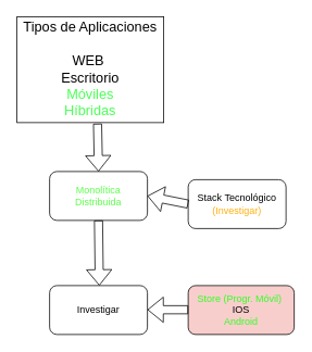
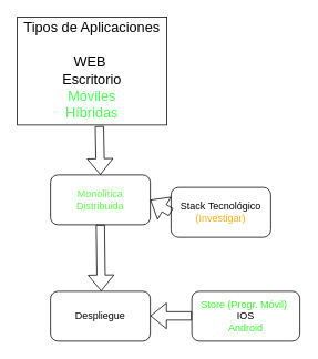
  <mxCell id="0" />
  <mxCell id="1" parent="0" />
  <mxCell id="2" value="&lt;font style=&quot;font-size: 17px;&quot;&gt;Tipos de Aplicaciones&lt;br&gt;&lt;br&gt;WEB&amp;nbsp;&lt;br&gt;Escritorio&lt;br&gt;&lt;font color=&quot;#4aff56&quot;&gt;Móviles&lt;br&gt;Híbridas&lt;/font&gt;&lt;br&gt;&lt;/font&gt;" style="rounded=0;whiteSpace=wrap;html=1;" vertex="1" parent="1"><mxGeometry x="20" y="20" width="180" height="130" as="geometry" /></mxCell>
  <mxCell id="3" value="&lt;font color=&quot;#5cff4a&quot;&gt;Monolítica&lt;br&gt;Distribuida&lt;/font&gt;" style="rounded=1;whiteSpace=wrap;html=1;" vertex="1" parent="1"><mxGeometry x="60" y="210" width="120" height="60" as="geometry" /></mxCell>
  <mxCell id="4" value="" style="shape=flexArrow;endArrow=classic;html=1;rounded=0;entryX=0.5;entryY=0;entryDx=0;entryDy=0;exitX=0.549;exitY=1.01;exitDx=0;exitDy=0;exitPerimeter=0;" edge="1" parent="1" source="2" target="3"><mxGeometry width="50" height="50" relative="1" as="geometry"><mxPoint x="100" y="180" as="sourcePoint" /><mxPoint x="150" y="130" as="targetPoint" /></mxGeometry></mxCell>
- <mxCell id="5" value="Stack Tecnológico&lt;br&gt;&lt;font color=&quot;#ffae0d&quot;&gt;(Investigar)&lt;/font&gt;" style="rounded=1;whiteSpace=wrap;html=1;" vertex="1" parent="1"><mxGeometry x="230" y="220" width="120" height="60" as="geometry" /></mxCell>
+ <mxCell id="5" value="Stack Tecnológico&lt;br&gt;&lt;font color=&quot;#ffae0d&quot;&gt;(Investigar)&lt;/font&gt;" style="rounded=1;whiteSpace=wrap;html=1;" vertex="1" parent="1"><mxGeometry x="205" y="225" width="120" height="60" as="geometry" /></mxCell>
  <mxCell id="6" value="" style="shape=flexArrow;endArrow=classic;html=1;rounded=0;entryX=1;entryY=0.5;entryDx=0;entryDy=0;exitX=0;exitY=0.5;exitDx=0;exitDy=0;" edge="1" parent="1" source="5" target="3"><mxGeometry width="50" height="50" relative="1" as="geometry"><mxPoint x="129" y="161" as="sourcePoint" /><mxPoint x="130" y="230" as="targetPoint" /></mxGeometry></mxCell>
- <mxCell id="7" value="Investigar" style="rounded=1;whiteSpace=wrap;html=1;" vertex="1" parent="1"><mxGeometry x="60" y="350" width="120" height="60" as="geometry" /></mxCell>
+ <mxCell id="7" value="Despliegue" style="rounded=1;whiteSpace=wrap;html=1;" vertex="1" parent="1"><mxGeometry x="60" y="350" width="120" height="60" as="geometry" /></mxCell>
  <mxCell id="8" value="" style="shape=flexArrow;endArrow=classic;html=1;rounded=0;exitX=0.5;exitY=1;exitDx=0;exitDy=0;" edge="1" parent="1" source="3"><mxGeometry width="50" height="50" relative="1" as="geometry"><mxPoint x="119.5" y="290" as="sourcePoint" /><mxPoint x="121" y="350" as="targetPoint" /></mxGeometry></mxCell>
- <mxCell id="9" value="&lt;font color=&quot;#32ff24&quot;&gt;Store (Progr. Móvil)&amp;nbsp;&lt;/font&gt;&lt;br&gt;IOS&lt;br&gt;&lt;font color=&quot;#32ff24&quot;&gt;Android&lt;/font&gt;" style="rounded=1;whiteSpace=wrap;html=1;fillColor=#f8cecc;" vertex="1" parent="1"><mxGeometry x="230" y="350" width="130" height="60" as="geometry" /></mxCell>
+ <mxCell id="9" value="&lt;font color=&quot;#32ff24&quot;&gt;Store (Progr. Móvil)&amp;nbsp;&lt;/font&gt;&lt;br&gt;IOS&lt;br&gt;&lt;font color=&quot;#32ff24&quot;&gt;Android&lt;/font&gt;" style="rounded=1;whiteSpace=wrap;html=1;" vertex="1" parent="1"><mxGeometry x="230" y="350" width="130" height="60" as="geometry" /></mxCell>
  <mxCell id="10" value="" style="shape=flexArrow;endArrow=classic;html=1;rounded=0;entryX=1;entryY=0.5;entryDx=0;entryDy=0;exitX=0;exitY=0.5;exitDx=0;exitDy=0;" edge="1" parent="1"><mxGeometry width="50" height="50" relative="1" as="geometry"><mxPoint x="230" y="379.64" as="sourcePoint" /><mxPoint x="180" y="379.64" as="targetPoint" /></mxGeometry></mxCell>
